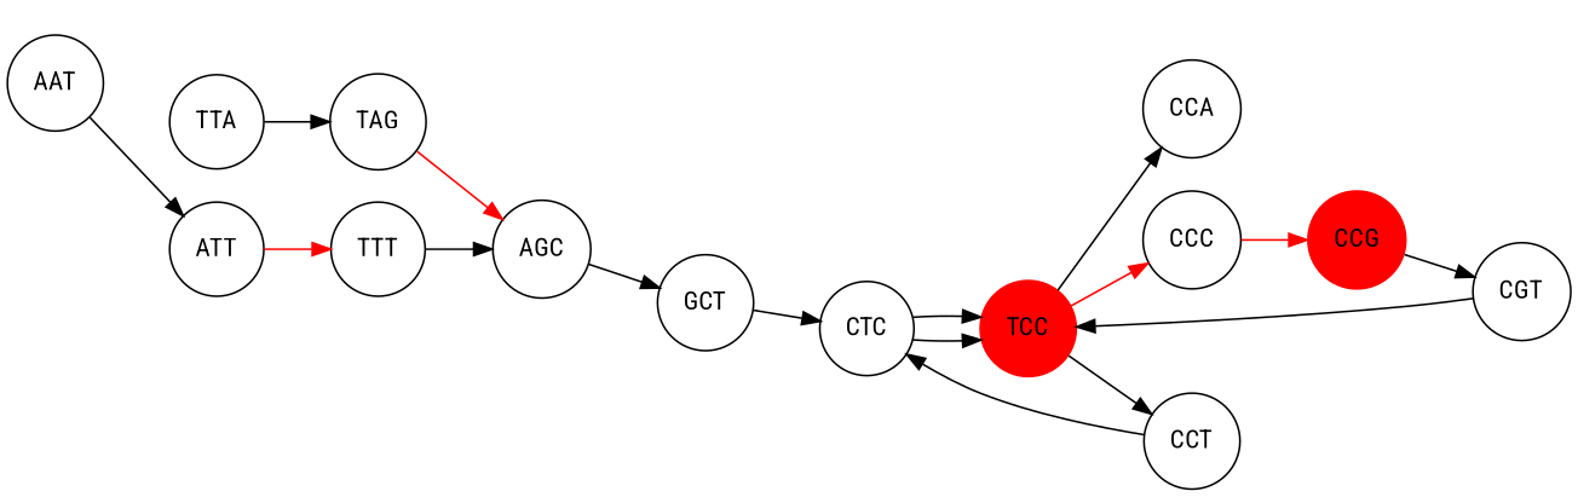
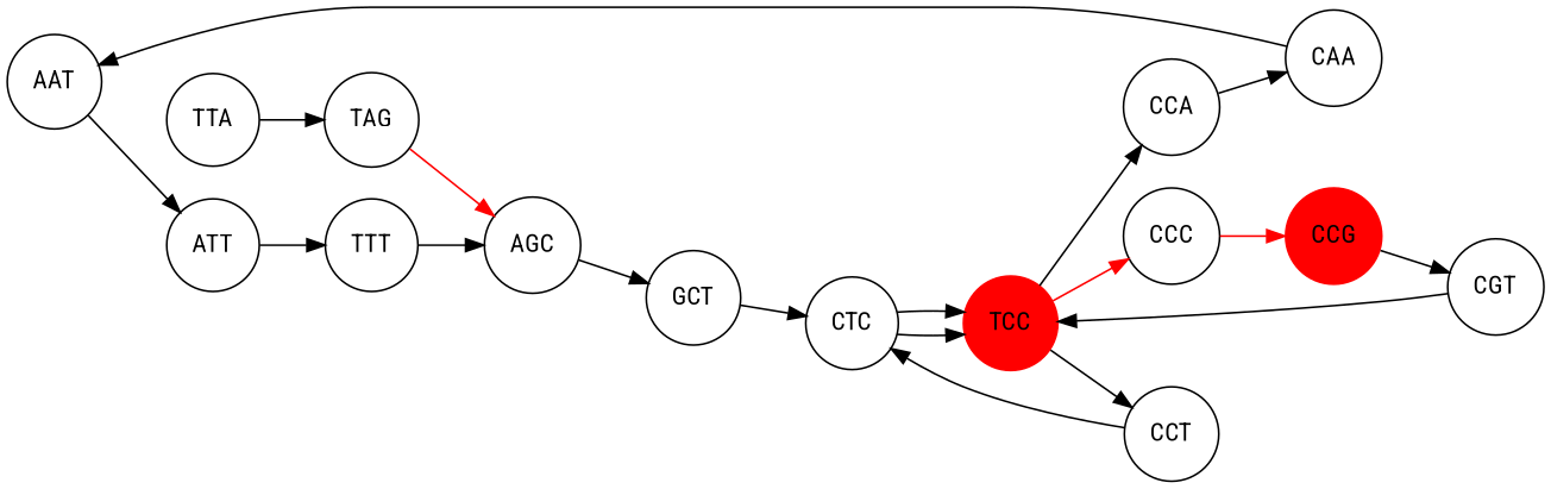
  digraph {
    constraint=false
    fontname="Roboto Condensed"
    rankdir=LR
    node [fontname="Roboto Condensed" shape=circle]
    edge [fontname="Roboto Condensed"]
    AAT
    ATT
    TTT
    AGC
    GCT
    CTC
+   CAA
    CCA
    CCG [color=red style=filled]
    CGT
    CCC
    TCC [color=red style=filled]
    CCT
    TAG
    TTA
    AAT -> ATT
-   ATT -> TTT [color=red]
+   ATT -> TTT
    TTT -> AGC
    AGC -> GCT
    GCT -> CTC
    CTC -> TCC
    CTC -> TCC
+   CAA -> AAT
+   CCA -> CAA
    CCG -> CGT
    CGT -> TCC
    CCC -> CCG [color=red]
    TCC -> CCA
    TCC -> CCC [color=red]
    TCC -> CCT
    CCT -> CTC
    TAG -> AGC [color=red]
    TTA -> TAG
  }
